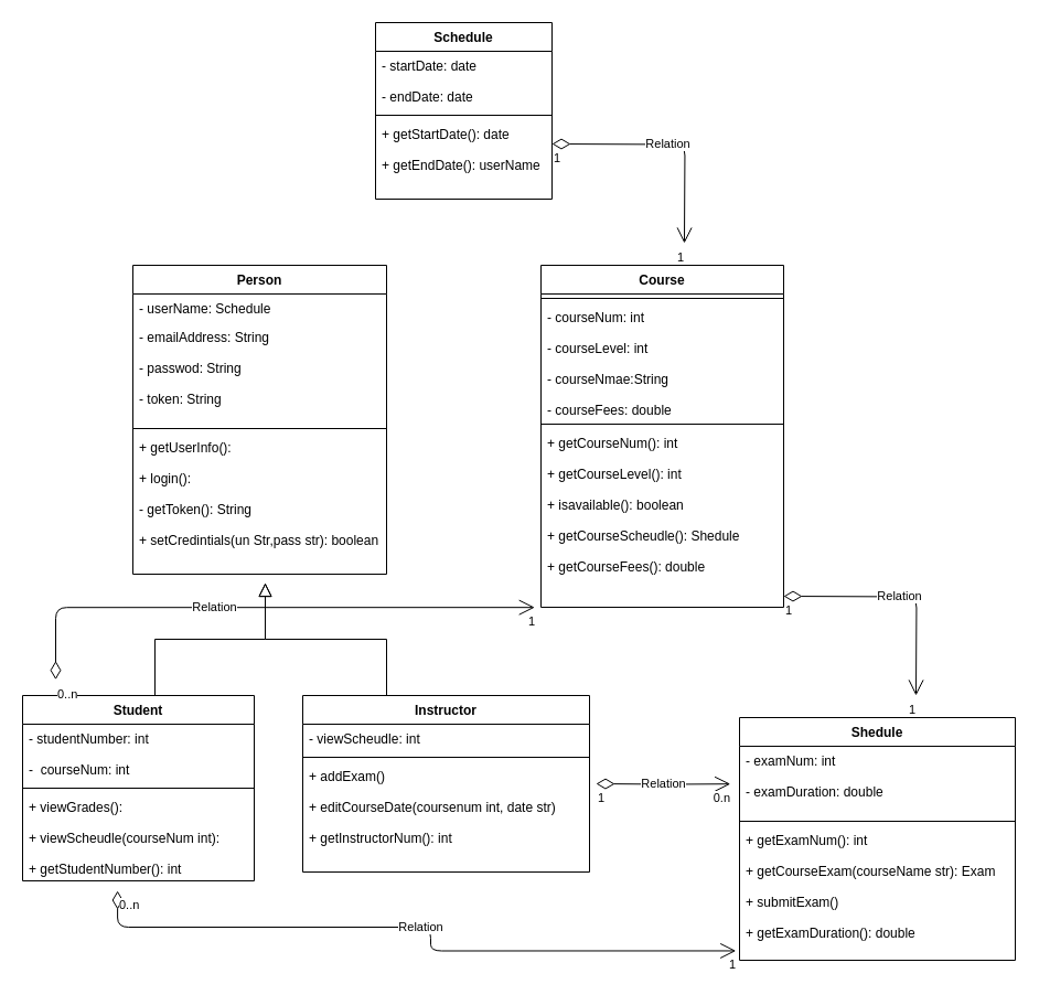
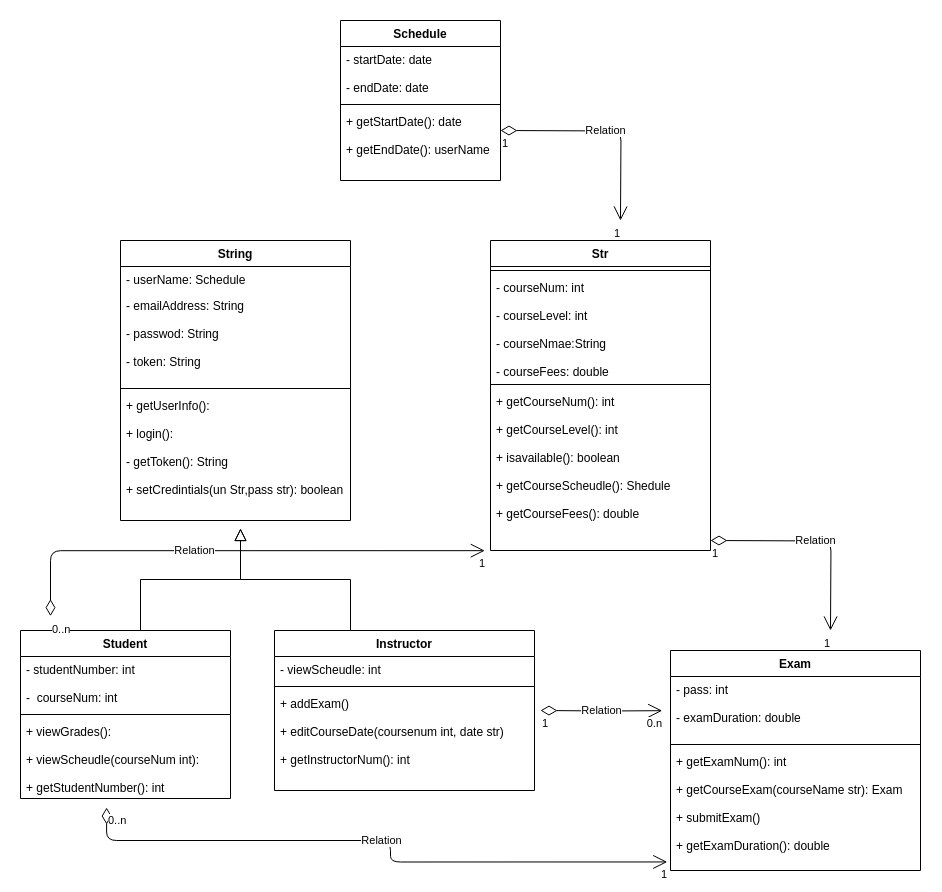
  <mxCell id="0" />
  <mxCell id="1" parent="0" />
  <mxCell id="2" value="" style="endArrow=block;endSize=10;endFill=0;shadow=0;strokeWidth=1;rounded=0;edgeStyle=elbowEdgeStyle;elbow=vertical;" parent="1" edge="1"><mxGeometry width="160" relative="1" as="geometry"><mxPoint x="140" y="630" as="sourcePoint" /><mxPoint x="240" y="528" as="targetPoint" /></mxGeometry></mxCell>
  <mxCell id="3" value="" style="endArrow=block;endSize=10;endFill=0;shadow=0;strokeWidth=1;rounded=0;edgeStyle=elbowEdgeStyle;elbow=vertical;" parent="1" edge="1"><mxGeometry width="160" relative="1" as="geometry"><mxPoint x="350" y="630" as="sourcePoint" /><mxPoint x="240" y="528" as="targetPoint" /></mxGeometry></mxCell>
- <mxCell id="4" value="Person" style="swimlane;fontStyle=1;align=center;verticalAlign=top;childLayout=stackLayout;horizontal=1;startSize=26;horizontalStack=0;resizeParent=1;resizeParentMax=0;resizeLast=0;collapsible=1;marginBottom=0;" vertex="1" parent="1"><mxGeometry x="120" y="240" width="230" height="280" as="geometry" /></mxCell>
+ <mxCell id="4" value="String" style="swimlane;fontStyle=1;align=center;verticalAlign=top;childLayout=stackLayout;horizontal=1;startSize=26;horizontalStack=0;resizeParent=1;resizeParentMax=0;resizeLast=0;collapsible=1;marginBottom=0;" vertex="1" parent="1"><mxGeometry x="120" y="240" width="230" height="280" as="geometry" /></mxCell>
  <mxCell id="5" value="- userName: Schedule" style="text;align=left;verticalAlign=top;spacingLeft=4;spacingRight=4;overflow=hidden;rotatable=0;points=[[0,0.5],[1,0.5]];portConstraint=eastwest;" parent="4" vertex="1"><mxGeometry y="26" width="230" height="26" as="geometry" /></mxCell>
  <mxCell id="6" value="- emailAddress: String&#10;&#10;- passwod: String&#10;&#10;- token: String" style="text;align=left;verticalAlign=top;spacingLeft=4;spacingRight=4;overflow=hidden;rotatable=0;points=[[0,0.5],[1,0.5]];portConstraint=eastwest;rounded=0;shadow=0;html=0;" parent="4" vertex="1"><mxGeometry y="52" width="230" height="92" as="geometry" /></mxCell>
  <mxCell id="7" value="" style="line;strokeWidth=1;fillColor=none;align=left;verticalAlign=middle;spacingTop=-1;spacingLeft=3;spacingRight=3;rotatable=0;labelPosition=right;points=[];portConstraint=eastwest;" vertex="1" parent="4"><mxGeometry y="144" width="230" height="8" as="geometry" /></mxCell>
  <mxCell id="8" value="+ getUserInfo():&#10;&#10;+ login():&#10;&#10;- getToken(): String&#10;&#10;+ setCredintials(un Str,pass str): boolean " style="text;strokeColor=none;fillColor=none;align=left;verticalAlign=top;spacingLeft=4;spacingRight=4;overflow=hidden;rotatable=0;points=[[0,0.5],[1,0.5]];portConstraint=eastwest;" vertex="1" parent="4"><mxGeometry y="152" width="230" height="128" as="geometry" /></mxCell>
  <mxCell id="9" value="Student" style="swimlane;fontStyle=1;align=center;verticalAlign=top;childLayout=stackLayout;horizontal=1;startSize=26;horizontalStack=0;resizeParent=1;resizeParentMax=0;resizeLast=0;collapsible=1;marginBottom=0;" vertex="1" parent="1"><mxGeometry x="20" y="630" width="210" height="168" as="geometry" /></mxCell>
  <mxCell id="10" value="- studentNumber: int&#10;&#10;-  courseNum: int" style="text;strokeColor=none;fillColor=none;align=left;verticalAlign=top;spacingLeft=4;spacingRight=4;overflow=hidden;rotatable=0;points=[[0,0.5],[1,0.5]];portConstraint=eastwest;" vertex="1" parent="9"><mxGeometry y="26" width="210" height="54" as="geometry" /></mxCell>
  <mxCell id="11" value="" style="line;strokeWidth=1;fillColor=none;align=left;verticalAlign=middle;spacingTop=-1;spacingLeft=3;spacingRight=3;rotatable=0;labelPosition=right;points=[];portConstraint=eastwest;" vertex="1" parent="9"><mxGeometry y="80" width="210" height="8" as="geometry" /></mxCell>
  <mxCell id="12" value="+ viewGrades(): &#10;&#10;+ viewScheudle(courseNum int):&#10;&#10;+ getStudentNumber(): int" style="text;strokeColor=none;fillColor=none;align=left;verticalAlign=top;spacingLeft=4;spacingRight=4;overflow=hidden;rotatable=0;points=[[0,0.5],[1,0.5]];portConstraint=eastwest;" vertex="1" parent="9"><mxGeometry y="88" width="210" height="80" as="geometry" /></mxCell>
  <mxCell id="13" value="Instructor" style="swimlane;fontStyle=1;align=center;verticalAlign=top;childLayout=stackLayout;horizontal=1;startSize=26;horizontalStack=0;resizeParent=1;resizeParentMax=0;resizeLast=0;collapsible=1;marginBottom=0;" vertex="1" parent="1"><mxGeometry x="274" y="630" width="260" height="160" as="geometry" /></mxCell>
  <mxCell id="14" value="- viewScheudle: int" style="text;strokeColor=none;fillColor=none;align=left;verticalAlign=top;spacingLeft=4;spacingRight=4;overflow=hidden;rotatable=0;points=[[0,0.5],[1,0.5]];portConstraint=eastwest;" vertex="1" parent="13"><mxGeometry y="26" width="260" height="26" as="geometry" /></mxCell>
  <mxCell id="15" value="" style="line;strokeWidth=1;fillColor=none;align=left;verticalAlign=middle;spacingTop=-1;spacingLeft=3;spacingRight=3;rotatable=0;labelPosition=right;points=[];portConstraint=eastwest;" vertex="1" parent="13"><mxGeometry y="52" width="260" height="8" as="geometry" /></mxCell>
  <mxCell id="16" value="+ addExam()&#10;&#10;+ editCourseDate(coursenum int, date str)&#10;&#10;+ getInstructorNum(): int&#10;" style="text;strokeColor=none;fillColor=none;align=left;verticalAlign=top;spacingLeft=4;spacingRight=4;overflow=hidden;rotatable=0;points=[[0,0.5],[1,0.5]];portConstraint=eastwest;" vertex="1" parent="13"><mxGeometry y="60" width="260" height="100" as="geometry" /></mxCell>
- <mxCell id="17" value="Course" style="swimlane;fontStyle=1;align=center;verticalAlign=top;childLayout=stackLayout;horizontal=1;startSize=26;horizontalStack=0;resizeParent=1;resizeParentMax=0;resizeLast=0;collapsible=1;marginBottom=0;" vertex="1" parent="1"><mxGeometry x="490" y="240" width="220" height="310" as="geometry" /></mxCell>
+ <mxCell id="17" value="Str" style="swimlane;fontStyle=1;align=center;verticalAlign=top;childLayout=stackLayout;horizontal=1;startSize=26;horizontalStack=0;resizeParent=1;resizeParentMax=0;resizeLast=0;collapsible=1;marginBottom=0;" vertex="1" parent="1"><mxGeometry x="490" y="240" width="220" height="310" as="geometry" /></mxCell>
  <mxCell id="18" value="" style="line;strokeWidth=1;fillColor=none;align=left;verticalAlign=middle;spacingTop=-1;spacingLeft=3;spacingRight=3;rotatable=0;labelPosition=right;points=[];portConstraint=eastwest;" vertex="1" parent="17"><mxGeometry y="26" width="220" height="8" as="geometry" /></mxCell>
  <mxCell id="19" value="- courseNum: int&#10;&#10;- courseLevel: int&#10;&#10;- courseNmae:String&#10;&#10;- courseFees: double" style="text;strokeColor=none;fillColor=none;align=left;verticalAlign=top;spacingLeft=4;spacingRight=4;overflow=hidden;rotatable=0;points=[[0,0.5],[1,0.5]];portConstraint=eastwest;" vertex="1" parent="17"><mxGeometry y="34" width="220" height="106" as="geometry" /></mxCell>
  <mxCell id="20" value="" style="line;strokeWidth=1;fillColor=none;align=left;verticalAlign=middle;spacingTop=-1;spacingLeft=3;spacingRight=3;rotatable=0;labelPosition=right;points=[];portConstraint=eastwest;" vertex="1" parent="17"><mxGeometry y="140" width="220" height="8" as="geometry" /></mxCell>
  <mxCell id="21" value="+ getCourseNum(): int&#10;&#10;+ getCourseLevel(): int&#10;&#10;+ isavailable(): boolean&#10;&#10;+ getCourseScheudle(): Shedule&#10;&#10;+ getCourseFees(): double" style="text;strokeColor=none;fillColor=none;align=left;verticalAlign=top;spacingLeft=4;spacingRight=4;overflow=hidden;rotatable=0;points=[[0,0.5],[1,0.5]];portConstraint=eastwest;" vertex="1" parent="17"><mxGeometry y="148" width="220" height="162" as="geometry" /></mxCell>
- <mxCell id="22" value="Shedule" style="swimlane;fontStyle=1;align=center;verticalAlign=top;childLayout=stackLayout;horizontal=1;startSize=26;horizontalStack=0;resizeParent=1;resizeParentMax=0;resizeLast=0;collapsible=1;marginBottom=0;" vertex="1" parent="1"><mxGeometry x="670" y="650" width="250" height="220" as="geometry" /></mxCell>
- <mxCell id="23" value="- examNum: int&#10;&#10;- examDuration: double&#10;&#10; " style="text;strokeColor=none;fillColor=none;align=left;verticalAlign=top;spacingLeft=4;spacingRight=4;overflow=hidden;rotatable=0;points=[[0,0.5],[1,0.5]];portConstraint=eastwest;" vertex="1" parent="22"><mxGeometry y="26" width="250" height="64" as="geometry" /></mxCell>
+ <mxCell id="22" value="Exam" style="swimlane;fontStyle=1;align=center;verticalAlign=top;childLayout=stackLayout;horizontal=1;startSize=26;horizontalStack=0;resizeParent=1;resizeParentMax=0;resizeLast=0;collapsible=1;marginBottom=0;" vertex="1" parent="1"><mxGeometry x="670" y="650" width="250" height="220" as="geometry" /></mxCell>
+ <mxCell id="23" value="- pass: int&#10;&#10;- examDuration: double&#10;&#10; " style="text;strokeColor=none;fillColor=none;align=left;verticalAlign=top;spacingLeft=4;spacingRight=4;overflow=hidden;rotatable=0;points=[[0,0.5],[1,0.5]];portConstraint=eastwest;" vertex="1" parent="22"><mxGeometry y="26" width="250" height="64" as="geometry" /></mxCell>
  <mxCell id="24" value="" style="line;strokeWidth=1;fillColor=none;align=left;verticalAlign=middle;spacingTop=-1;spacingLeft=3;spacingRight=3;rotatable=0;labelPosition=right;points=[];portConstraint=eastwest;" vertex="1" parent="22"><mxGeometry y="90" width="250" height="8" as="geometry" /></mxCell>
  <mxCell id="25" value="+ getExamNum(): int&#10;&#10;+ getCourseExam(courseName str): Exam&#10;&#10;+ submitExam()&#10;&#10;+ getExamDuration(): double" style="text;strokeColor=none;fillColor=none;align=left;verticalAlign=top;spacingLeft=4;spacingRight=4;overflow=hidden;rotatable=0;points=[[0,0.5],[1,0.5]];portConstraint=eastwest;" vertex="1" parent="22"><mxGeometry y="98" width="250" height="122" as="geometry" /></mxCell>
  <mxCell id="26" value="Relation" style="endArrow=open;html=1;endSize=12;startArrow=diamondThin;startSize=14;startFill=0;edgeStyle=orthogonalEdgeStyle;exitX=0.41;exitY=1.113;exitDx=0;exitDy=0;exitPerimeter=0;entryX=-0.013;entryY=0.93;entryDx=0;entryDy=0;entryPerimeter=0;" edge="1" parent="1" source="12" target="25"><mxGeometry relative="1" as="geometry"><mxPoint x="140" y="880" as="sourcePoint" /><mxPoint x="300" y="880" as="targetPoint" /><Array as="points"><mxPoint x="106" y="840" /><mxPoint x="390" y="840" /><mxPoint x="390" y="862" /></Array></mxGeometry></mxCell>
  <mxCell id="27" value="0..n" style="edgeLabel;resizable=0;html=1;align=left;verticalAlign=top;" connectable="0" vertex="1" parent="26"><mxGeometry x="-1" relative="1" as="geometry" /></mxCell>
  <mxCell id="28" value="1" style="edgeLabel;resizable=0;html=1;align=right;verticalAlign=top;" connectable="0" vertex="1" parent="26"><mxGeometry x="1" relative="1" as="geometry" /></mxCell>
  <mxCell id="29" value="Schedule" style="swimlane;fontStyle=1;align=center;verticalAlign=top;childLayout=stackLayout;horizontal=1;startSize=26;horizontalStack=0;resizeParent=1;resizeParentMax=0;resizeLast=0;collapsible=1;marginBottom=0;" vertex="1" parent="1"><mxGeometry x="340" y="20" width="160" height="160" as="geometry" /></mxCell>
  <mxCell id="30" value="- startDate: date&#10;&#10;- endDate: date" style="text;strokeColor=none;fillColor=none;align=left;verticalAlign=top;spacingLeft=4;spacingRight=4;overflow=hidden;rotatable=0;points=[[0,0.5],[1,0.5]];portConstraint=eastwest;" vertex="1" parent="29"><mxGeometry y="26" width="160" height="54" as="geometry" /></mxCell>
  <mxCell id="31" value="" style="line;strokeWidth=1;fillColor=none;align=left;verticalAlign=middle;spacingTop=-1;spacingLeft=3;spacingRight=3;rotatable=0;labelPosition=right;points=[];portConstraint=eastwest;" vertex="1" parent="29"><mxGeometry y="80" width="160" height="8" as="geometry" /></mxCell>
  <mxCell id="32" value="+ getStartDate(): date&#10;&#10;+ getEndDate(): userName" style="text;strokeColor=none;fillColor=none;align=left;verticalAlign=top;spacingLeft=4;spacingRight=4;overflow=hidden;rotatable=0;points=[[0,0.5],[1,0.5]];portConstraint=eastwest;" vertex="1" parent="29"><mxGeometry y="88" width="160" height="72" as="geometry" /></mxCell>
  <mxCell id="33" value="Relation" style="endArrow=open;html=1;endSize=12;startArrow=diamondThin;startSize=14;startFill=0;edgeStyle=orthogonalEdgeStyle;" edge="1" parent="1"><mxGeometry relative="1" as="geometry"><mxPoint x="500" y="130" as="sourcePoint" /><mxPoint x="620" y="220" as="targetPoint" /></mxGeometry></mxCell>
  <mxCell id="34" value="1" style="edgeLabel;resizable=0;html=1;align=left;verticalAlign=top;" connectable="0" vertex="1" parent="33"><mxGeometry x="-1" relative="1" as="geometry" /></mxCell>
  <mxCell id="35" value="1" style="edgeLabel;resizable=0;html=1;align=right;verticalAlign=top;" connectable="0" vertex="1" parent="33"><mxGeometry x="1" relative="1" as="geometry" /></mxCell>
  <mxCell id="36" value="Relation" style="endArrow=open;html=1;endSize=12;startArrow=diamondThin;startSize=14;startFill=0;edgeStyle=orthogonalEdgeStyle;" edge="1" parent="1"><mxGeometry relative="1" as="geometry"><mxPoint x="710" y="540" as="sourcePoint" /><mxPoint x="830" y="630" as="targetPoint" /></mxGeometry></mxCell>
  <mxCell id="37" value="1" style="edgeLabel;resizable=0;html=1;align=left;verticalAlign=top;" connectable="0" vertex="1" parent="36"><mxGeometry x="-1" relative="1" as="geometry" /></mxCell>
  <mxCell id="38" value="1" style="edgeLabel;resizable=0;html=1;align=right;verticalAlign=top;" connectable="0" vertex="1" parent="36"><mxGeometry x="1" relative="1" as="geometry" /></mxCell>
  <mxCell id="39" value="Relation" style="endArrow=open;html=1;endSize=12;startArrow=diamondThin;startSize=14;startFill=0;edgeStyle=orthogonalEdgeStyle;entryX=-0.033;entryY=0.534;entryDx=0;entryDy=0;entryPerimeter=0;" edge="1" parent="1" target="23"><mxGeometry relative="1" as="geometry"><mxPoint x="540" y="710" as="sourcePoint" /><mxPoint x="620" y="732" as="targetPoint" /><Array as="points" /></mxGeometry></mxCell>
  <mxCell id="40" value="1" style="edgeLabel;resizable=0;html=1;align=left;verticalAlign=top;" connectable="0" vertex="1" parent="39"><mxGeometry x="-1" relative="1" as="geometry" /></mxCell>
  <mxCell id="41" value="0.n" style="edgeLabel;resizable=0;html=1;align=right;verticalAlign=top;" connectable="0" vertex="1" parent="39"><mxGeometry x="1" relative="1" as="geometry" /></mxCell>
  <mxCell id="42" value="Relation" style="endArrow=open;html=1;endSize=12;startArrow=diamondThin;startSize=14;startFill=0;edgeStyle=orthogonalEdgeStyle;entryX=-0.026;entryY=1.001;entryDx=0;entryDy=0;entryPerimeter=0;" edge="1" parent="1" target="21"><mxGeometry x="-0.164" relative="1" as="geometry"><mxPoint x="50" y="615.6" as="sourcePoint" /><mxPoint x="500" y="550" as="targetPoint" /><Array as="points"><mxPoint x="50" y="550" /></Array><mxPoint as="offset" /></mxGeometry></mxCell>
  <mxCell id="43" value="0..n" style="edgeLabel;resizable=0;html=1;align=left;verticalAlign=top;" connectable="0" vertex="1" parent="42"><mxGeometry x="-1" relative="1" as="geometry" /></mxCell>
  <mxCell id="44" value="1" style="edgeLabel;resizable=0;html=1;align=right;verticalAlign=top;" connectable="0" vertex="1" parent="42"><mxGeometry x="1" relative="1" as="geometry" /></mxCell>
